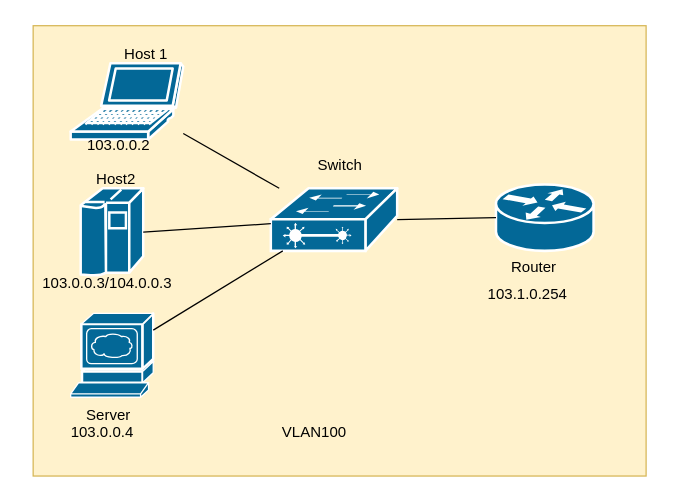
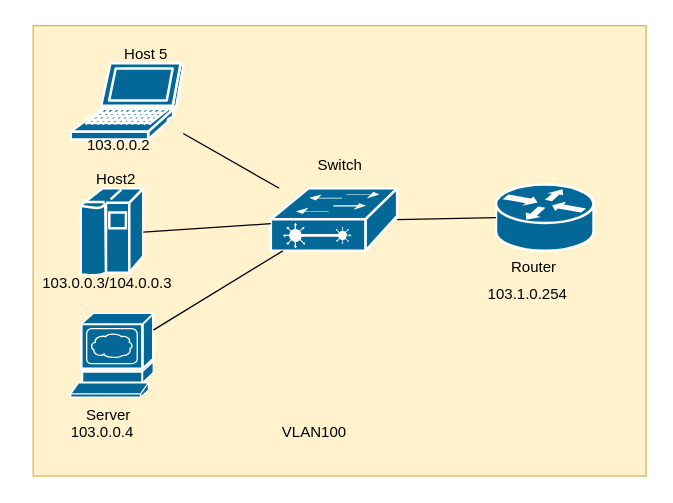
  <mxCell id="0" />
  <mxCell id="1" parent="0" />
  <mxCell id="2" value="" style="rounded=0;whiteSpace=wrap;html=1;fillColor=#fff2cc;strokeColor=#d6b656;" vertex="1" parent="1"><mxGeometry x="26" y="20" width="490" height="360" as="geometry" /></mxCell>
  <mxCell id="3" value="" style="shape=mxgraph.cisco.servers.www_server;sketch=0;html=1;pointerEvents=1;dashed=0;fillColor=#036897;strokeColor=#ffffff;strokeWidth=2;verticalLabelPosition=bottom;verticalAlign=top;align=center;outlineConnect=0;" vertex="1" parent="1"><mxGeometry x="56" y="250" width="66" height="67" as="geometry" /></mxCell>
  <mxCell id="4" value="" style="shape=mxgraph.cisco.computers_and_peripherals.laptop;sketch=0;html=1;pointerEvents=1;dashed=0;fillColor=#036897;strokeColor=#ffffff;strokeWidth=2;verticalLabelPosition=bottom;verticalAlign=top;align=center;outlineConnect=0;" vertex="1" parent="1"><mxGeometry x="56" y="50" width="90" height="61" as="geometry" /></mxCell>
  <mxCell id="5" value="" style="shape=mxgraph.cisco.computers_and_peripherals.ibm_mainframe;sketch=0;html=1;pointerEvents=1;dashed=0;fillColor=#036897;strokeColor=#ffffff;strokeWidth=2;verticalLabelPosition=bottom;verticalAlign=top;align=center;outlineConnect=0;" vertex="1" parent="1"><mxGeometry x="64" y="150" width="50" height="70" as="geometry" /></mxCell>
  <mxCell id="6" value="" style="shape=mxgraph.cisco.switches.layer_2_remote_switch;sketch=0;html=1;pointerEvents=1;dashed=0;fillColor=#036897;strokeColor=#ffffff;strokeWidth=2;verticalLabelPosition=bottom;verticalAlign=top;align=center;outlineConnect=0;" vertex="1" parent="1"><mxGeometry x="216" y="150" width="101" height="50" as="geometry" /></mxCell>
  <mxCell id="7" value="" style="shape=mxgraph.cisco.routers.router;sketch=0;html=1;pointerEvents=1;dashed=0;fillColor=#036897;strokeColor=#ffffff;strokeWidth=2;verticalLabelPosition=bottom;verticalAlign=top;align=center;outlineConnect=0;" vertex="1" parent="1"><mxGeometry x="396" y="147" width="78" height="53" as="geometry" /></mxCell>
  <mxCell id="8" value="" style="endArrow=none;html=1;rounded=0;entryX=0;entryY=0.5;entryDx=0;entryDy=0;entryPerimeter=0;exitX=1;exitY=0.5;exitDx=0;exitDy=0;exitPerimeter=0;" edge="1" parent="1" source="6" target="7"><mxGeometry width="50" height="50" relative="1" as="geometry"><mxPoint x="326" y="210" as="sourcePoint" /><mxPoint x="376" y="160" as="targetPoint" /></mxGeometry></mxCell>
  <mxCell id="9" value="" style="endArrow=none;html=1;rounded=0;" edge="1" parent="1" source="4" target="6"><mxGeometry width="50" height="50" relative="1" as="geometry"><mxPoint x="146" y="101.5" as="sourcePoint" /><mxPoint x="225" y="100.5" as="targetPoint" /></mxGeometry></mxCell>
  <mxCell id="10" value="" style="endArrow=none;html=1;rounded=0;exitX=1;exitY=0.5;exitDx=0;exitDy=0;exitPerimeter=0;" edge="1" parent="1" source="5" target="6"><mxGeometry width="50" height="50" relative="1" as="geometry"><mxPoint x="146" y="163" as="sourcePoint" /><mxPoint x="223" y="206.9" as="targetPoint" /></mxGeometry></mxCell>
  <mxCell id="11" value="" style="endArrow=none;html=1;rounded=0;" edge="1" parent="1" source="3" target="6"><mxGeometry width="50" height="50" relative="1" as="geometry"><mxPoint x="146" y="220" as="sourcePoint" /><mxPoint x="223" y="264" as="targetPoint" /></mxGeometry></mxCell>
- <mxCell id="12" value="Host 1" style="text;html=1;align=center;verticalAlign=middle;resizable=0;points=[];autosize=1;strokeColor=none;fillColor=none;" vertex="1" parent="1"><mxGeometry x="86" y="28" width="60" height="30" as="geometry" /></mxCell>
+ <mxCell id="12" value="Host 5" style="text;html=1;align=center;verticalAlign=middle;resizable=0;points=[];autosize=1;strokeColor=none;fillColor=none;" vertex="1" parent="1"><mxGeometry x="86" y="28" width="60" height="30" as="geometry" /></mxCell>
  <mxCell id="13" value="Host2" style="text;html=1;align=center;verticalAlign=middle;resizable=0;points=[];autosize=1;strokeColor=none;fillColor=none;" vertex="1" parent="1"><mxGeometry x="67" y="128" width="50" height="30" as="geometry" /></mxCell>
  <mxCell id="14" value="Server" style="text;html=1;align=center;verticalAlign=middle;resizable=0;points=[];autosize=1;strokeColor=none;fillColor=none;" vertex="1" parent="1"><mxGeometry x="56" y="317" width="60" height="30" as="geometry" /></mxCell>
  <mxCell id="15" value="Switch" style="text;html=1;align=center;verticalAlign=middle;resizable=0;points=[];autosize=1;strokeColor=none;fillColor=none;" vertex="1" parent="1"><mxGeometry x="241" y="117" width="60" height="30" as="geometry" /></mxCell>
  <mxCell id="16" value="Router" style="text;html=1;align=center;verticalAlign=middle;resizable=0;points=[];autosize=1;strokeColor=none;fillColor=none;" vertex="1" parent="1"><mxGeometry x="396" y="198" width="60" height="30" as="geometry" /></mxCell>
  <mxCell id="17" value="103.0.0.2" style="text;html=1;align=center;verticalAlign=middle;resizable=0;points=[];autosize=1;strokeColor=none;fillColor=none;" vertex="1" parent="1"><mxGeometry x="59" y="101" width="70" height="30" as="geometry" /></mxCell>
  <mxCell id="18" value="103.0.0.3/104.0.0.3" style="text;html=1;align=center;verticalAlign=middle;resizable=0;points=[];autosize=1;strokeColor=none;fillColor=none;" vertex="1" parent="1"><mxGeometry x="20" y="211" width="130" height="30" as="geometry" /></mxCell>
  <mxCell id="19" value="103.0.0.4" style="text;html=1;align=center;verticalAlign=middle;resizable=0;points=[];autosize=1;strokeColor=none;fillColor=none;" vertex="1" parent="1"><mxGeometry x="46" y="330" width="70" height="30" as="geometry" /></mxCell>
  <mxCell id="20" value="103.1.0.254" style="text;html=1;align=center;verticalAlign=middle;resizable=0;points=[];autosize=1;strokeColor=none;fillColor=none;" vertex="1" parent="1"><mxGeometry x="376" y="220" width="90" height="30" as="geometry" /></mxCell>
  <mxCell id="21" value="VLAN100" style="text;html=1;align=center;verticalAlign=middle;whiteSpace=wrap;rounded=0;" vertex="1" parent="1"><mxGeometry x="221" y="330" width="60" height="30" as="geometry" /></mxCell>
